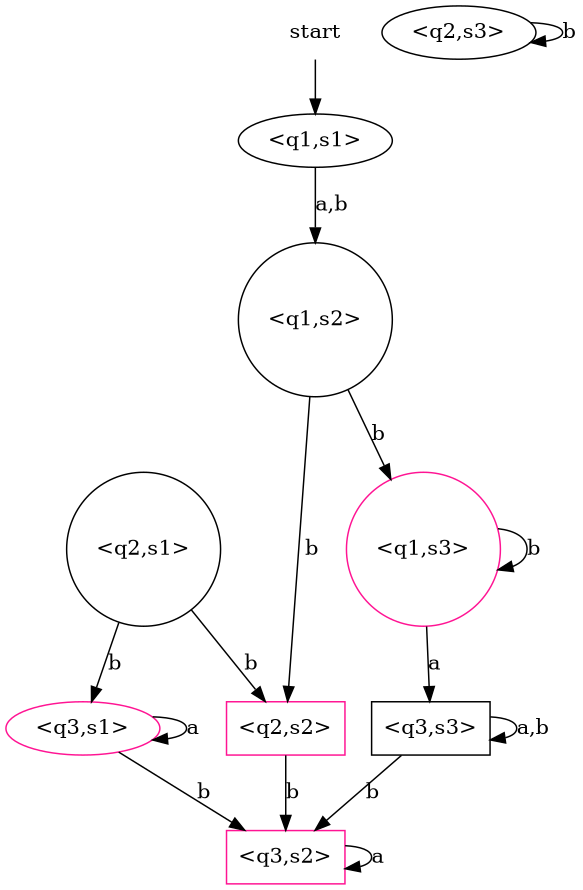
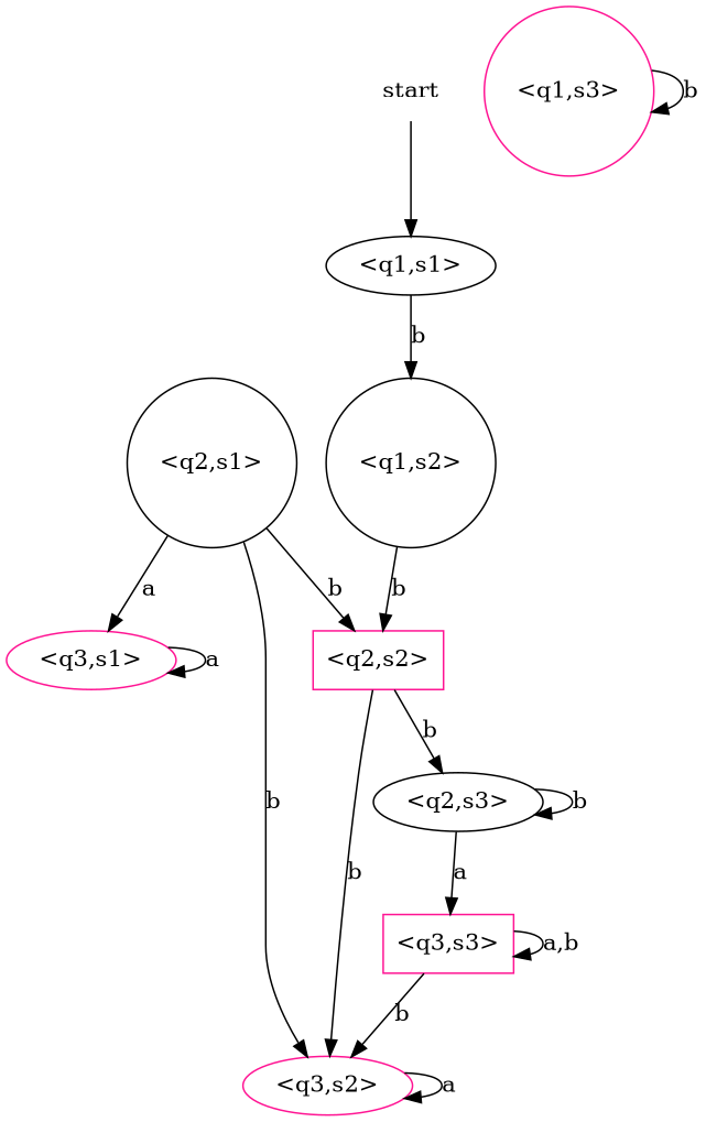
  digraph {
    node [color=black shape=ellipse]
    "<q1,s2>" [shape=circle]
    "<q1,s1>"
    "<q2,s2>" [color=deeppink shape=box]
    "<q1,s3>" [color=deeppink shape=circle]
    "<q2,s1>" [shape=circle]
    "<q3,s1>" [color=deeppink]
    "<q2,s3>"
-   "<q3,s3>" [shape=box]
-   "<q3,s2>" [color=deeppink shape=box]
+   "<q3,s3>" [color=deeppink shape=box]
+   "<q3,s2>" [color=deeppink]
    start [shape=none]
    "<q1,s2>" -> "<q2,s2>" [label=b]
-   "<q1,s2>" -> "<q1,s3>" [label=b]
-   "<q1,s1>" -> "<q1,s2>" [label="a,b"]
+   "<q1,s1>" -> "<q1,s2>" [label=b]
+   "<q2,s2>" -> "<q2,s3>" [label=b]
    "<q2,s2>" -> "<q3,s2>" [label=b]
    "<q1,s3>" -> "<q1,s3>" [label=b]
    "<q2,s1>" -> "<q2,s2>" [label=b]
-   "<q2,s1>" -> "<q3,s1>" [label=b]
+   "<q2,s1>" -> "<q3,s1>" [label=a]
    "<q3,s1>" -> "<q3,s1>" [label=a]
-   "<q3,s1>" -> "<q3,s2>" [label=b]
+   "<q2,s1>" -> "<q3,s2>" [label=b]
    "<q2,s3>" -> "<q2,s3>" [label=b]
-   "<q1,s3>" -> "<q3,s3>" [label=a]
+   "<q2,s3>" -> "<q3,s3>" [label=a]
    "<q3,s3>" -> "<q3,s3>" [label="a,b"]
    "<q3,s3>" -> "<q3,s2>" [label=b]
    "<q3,s2>" -> "<q3,s2>" [label=a]
    start -> "<q1,s1>"
  }
